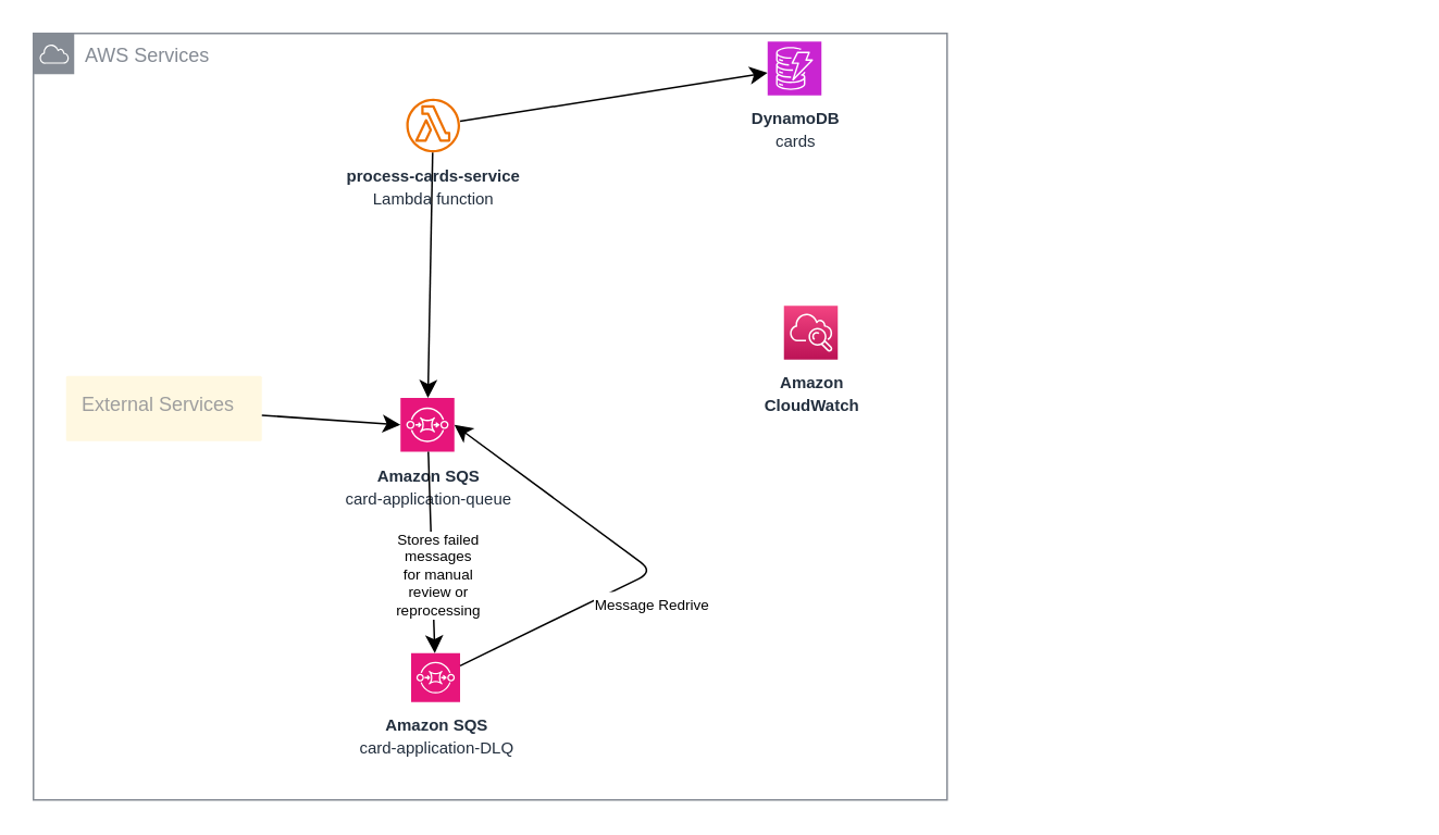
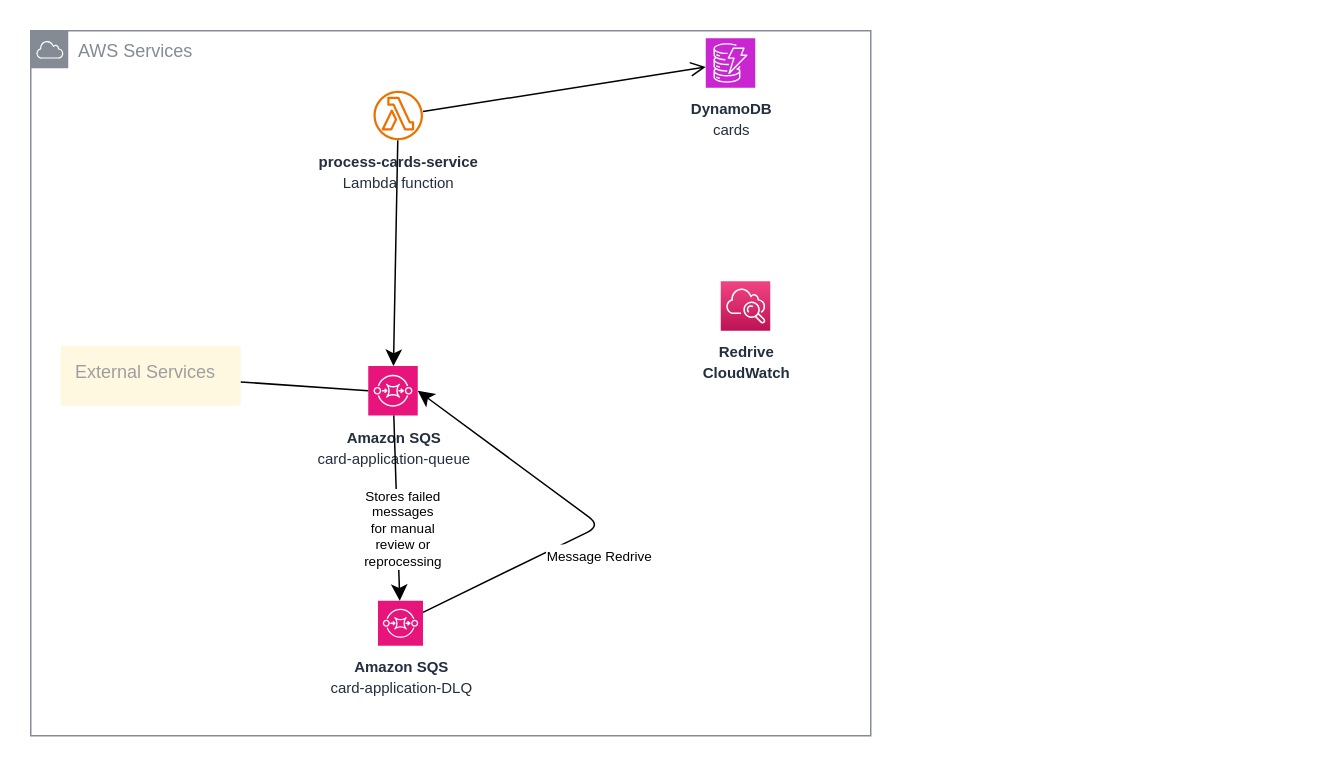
  <mxCell id="0" />
  <mxCell id="1" parent="0" />
  <mxCell id="2" value="AWS Services" style="sketch=0;outlineConnect=0;gradientColor=none;html=1;whiteSpace=wrap;fontSize=12;fontStyle=0;shape=mxgraph.aws4.group;grIcon=mxgraph.aws4.group_aws_cloud;strokeColor=#858B94;fillColor=none;verticalAlign=top;align=left;spacingLeft=30;fontColor=#858B94;dashed=0;" vertex="1" parent="1"><mxGeometry x="20" y="20" width="560" height="470" as="geometry" /></mxCell>
  <mxCell id="3" style="edgeStyle=none;curved=1;rounded=0;orthogonalLoop=1;jettySize=auto;html=1;fontSize=12;startSize=8;endSize=8;" edge="1" parent="1" source="5" target="6"><mxGeometry relative="1" as="geometry" /></mxCell>
- <mxCell id="4" style="edgeStyle=none;curved=1;rounded=0;orthogonalLoop=1;jettySize=auto;html=1;fontSize=12;startSize=8;endSize=8;" edge="1" parent="1" source="5" target="10"><mxGeometry relative="1" as="geometry" /></mxCell>
+ <mxCell id="4" style="edgeStyle=none;curved=1;rounded=0;orthogonalLoop=1;jettySize=auto;html=1;fontSize=12;startSize=8;endSize=8;endArrow=open;" edge="1" parent="1" source="5" target="10"><mxGeometry relative="1" as="geometry" /></mxCell>
  <mxCell id="5" value="&lt;b&gt;&lt;font style=&quot;font-size: 10px;&quot;&gt;process-cards-service&lt;/font&gt;&lt;/b&gt;&lt;div&gt;&lt;font style=&quot;font-size: 10px;&quot;&gt;Lambda function&lt;/font&gt;&lt;/div&gt;" style="sketch=0;outlineConnect=0;fontColor=#232F3E;gradientColor=none;fillColor=#ED7100;strokeColor=none;dashed=0;verticalLabelPosition=bottom;verticalAlign=top;align=center;html=1;fontSize=12;fontStyle=0;aspect=fixed;pointerEvents=1;shape=mxgraph.aws4.lambda_function;" vertex="1" parent="1"><mxGeometry x="248.5" y="60" width="33" height="33" as="geometry" /></mxCell>
  <mxCell id="6" value="&lt;b&gt;&lt;font style=&quot;font-size: 10px;&quot;&gt;Amazon SQS&lt;/font&gt;&lt;/b&gt;&lt;div&gt;&lt;font style=&quot;font-size: 10px;&quot;&gt;card-application-queue&lt;/font&gt;&lt;/div&gt;" style="sketch=0;points=[[0,0,0],[0.25,0,0],[0.5,0,0],[0.75,0,0],[1,0,0],[0,1,0],[0.25,1,0],[0.5,1,0],[0.75,1,0],[1,1,0],[0,0.25,0],[0,0.5,0],[0,0.75,0],[1,0.25,0],[1,0.5,0],[1,0.75,0]];outlineConnect=0;fontColor=#232F3E;fillColor=#E7157B;strokeColor=#ffffff;dashed=0;verticalLabelPosition=bottom;verticalAlign=top;align=center;html=1;fontSize=12;fontStyle=0;aspect=fixed;shape=mxgraph.aws4.resourceIcon;resIcon=mxgraph.aws4.sqs;" vertex="1" parent="1"><mxGeometry x="245" y="243.5" width="33" height="33" as="geometry" /></mxCell>
  <mxCell id="7" value="&lt;b&gt;&lt;font style=&quot;font-size: 10px;&quot;&gt;Amazon SQS&lt;/font&gt;&lt;/b&gt;&lt;div&gt;&lt;font style=&quot;font-size: 10px;&quot;&gt;card-application-DLQ&lt;/font&gt;&lt;/div&gt;" style="sketch=0;points=[[0,0,0],[0.25,0,0],[0.5,0,0],[0.75,0,0],[1,0,0],[0,1,0],[0.25,1,0],[0.5,1,0],[0.75,1,0],[1,1,0],[0,0.25,0],[0,0.5,0],[0,0.75,0],[1,0.25,0],[1,0.5,0],[1,0.75,0]];outlineConnect=0;fontColor=#232F3E;fillColor=#E7157B;strokeColor=#ffffff;dashed=0;verticalLabelPosition=bottom;verticalAlign=top;align=center;html=1;fontSize=12;fontStyle=0;aspect=fixed;shape=mxgraph.aws4.resourceIcon;resIcon=mxgraph.aws4.sqs;" vertex="1" parent="1"><mxGeometry x="251.5" y="400" width="30" height="30" as="geometry" /></mxCell>
  <mxCell id="8" style="edgeStyle=none;curved=1;rounded=0;orthogonalLoop=1;jettySize=auto;html=1;fontSize=12;startSize=8;endSize=8;" edge="1" parent="1" source="6" target="7"><mxGeometry relative="1" as="geometry" /></mxCell>
  <mxCell id="9" value="&lt;span style=&quot;text-align: start; white-space: normal;&quot;&gt;Stores failed messages for manual review or reprocessing&lt;/span&gt;" style="edgeLabel;html=1;align=center;verticalAlign=middle;resizable=0;points=[];fontSize=9;" vertex="1" connectable="0" parent="8"><mxGeometry x="0.024" y="3" relative="1" as="geometry"><mxPoint y="12" as="offset" /></mxGeometry></mxCell>
  <mxCell id="10" value="&lt;b&gt;&lt;font style=&quot;font-size: 10px;&quot;&gt;DynamoDB&lt;/font&gt;&lt;/b&gt;&lt;div&gt;&lt;font style=&quot;font-size: 10px;&quot;&gt;cards&lt;/font&gt;&lt;/div&gt;" style="sketch=0;points=[[0,0,0],[0.25,0,0],[0.5,0,0],[0.75,0,0],[1,0,0],[0,1,0],[0.25,1,0],[0.5,1,0],[0.75,1,0],[1,1,0],[0,0.25,0],[0,0.5,0],[0,0.75,0],[1,0.25,0],[1,0.5,0],[1,0.75,0]];outlineConnect=0;fontColor=#232F3E;fillColor=#C925D1;strokeColor=#ffffff;dashed=0;verticalLabelPosition=bottom;verticalAlign=top;align=center;html=1;fontSize=12;fontStyle=0;aspect=fixed;shape=mxgraph.aws4.resourceIcon;resIcon=mxgraph.aws4.dynamodb;" vertex="1" parent="1"><mxGeometry x="470" y="25" width="33" height="33" as="geometry" /></mxCell>
  <mxCell id="11" style="edgeStyle=none;curved=1;rounded=0;orthogonalLoop=1;jettySize=auto;html=1;exitX=1;exitY=1;exitDx=0;exitDy=0;fontFamily=Helvetica;fontSize=12;fontColor=default;labelBackgroundColor=#ffffff;startSize=8;endSize=8;" edge="1" parent="1"><mxGeometry relative="1" as="geometry"><mxPoint x="859.7" y="421.97" as="sourcePoint" /><mxPoint x="859.7" y="421.97" as="targetPoint" /></mxGeometry></mxCell>
  <mxCell id="12" style="edgeStyle=none;curved=1;rounded=0;orthogonalLoop=1;jettySize=auto;html=1;exitX=0.5;exitY=1;exitDx=0;exitDy=0;fontFamily=Helvetica;fontSize=12;fontColor=default;labelBackgroundColor=#ffffff;startSize=8;endSize=8;" edge="1" parent="1"><mxGeometry relative="1" as="geometry"><mxPoint x="760.7" y="421.97" as="sourcePoint" /><mxPoint x="760.7" y="421.97" as="targetPoint" /></mxGeometry></mxCell>
  <mxCell id="13" value="&lt;font style=&quot;font-size: 9px;&quot;&gt;Message Redrive&lt;/font&gt;" style="edgeStyle=none;curved=0;rounded=1;orthogonalLoop=1;jettySize=auto;html=1;entryX=1;entryY=0.5;entryDx=0;entryDy=0;entryPerimeter=0;fontFamily=Helvetica;fontSize=12;fontColor=default;labelBackgroundColor=#ffffff;startSize=8;endSize=8;" edge="1" parent="1" source="7" target="6"><mxGeometry x="-0.139" y="-18" relative="1" as="geometry"><Array as="points"><mxPoint y="350" x="400" /></Array><mxPoint as="offset" /></mxGeometry></mxCell>
- <mxCell id="14" value="&lt;font style=&quot;font-size: 10px;&quot;&gt;&lt;b&gt;Amazon&lt;br&gt;CloudWatch&lt;/b&gt;&lt;/font&gt;" style="outlineConnect=0;fontColor=#232F3E;gradientColor=#F34482;gradientDirection=north;fillColor=#BC1356;strokeColor=#ffffff;dashed=0;verticalLabelPosition=bottom;verticalAlign=top;align=center;html=1;fontSize=12;fontStyle=0;aspect=fixed;shape=mxgraph.aws4.resourceIcon;resIcon=mxgraph.aws4.cloudwatch;labelBackgroundColor=#ffffff;" vertex="1" parent="1"><mxGeometry x="480" y="187" width="33" height="33" as="geometry" /></mxCell>
+ <mxCell id="14" value="&lt;font style=&quot;font-size: 10px;&quot;&gt;&lt;b&gt;Redrive&lt;br&gt;CloudWatch&lt;/b&gt;&lt;/font&gt;" style="outlineConnect=0;fontColor=#232F3E;gradientColor=#F34482;gradientDirection=north;fillColor=#BC1356;strokeColor=#ffffff;dashed=0;verticalLabelPosition=bottom;verticalAlign=top;align=center;html=1;fontSize=12;fontStyle=0;aspect=fixed;shape=mxgraph.aws4.resourceIcon;resIcon=mxgraph.aws4.cloudwatch;labelBackgroundColor=#ffffff;" vertex="1" parent="1"><mxGeometry x="480" y="187" width="33" height="33" as="geometry" /></mxCell>
  <mxCell id="15" style="edgeStyle=none;curved=1;rounded=0;orthogonalLoop=1;jettySize=auto;html=1;exitX=0.5;exitY=1;exitDx=0;exitDy=0;fontSize=12;startSize=8;endSize=8;" edge="1" parent="1"><mxGeometry relative="1" as="geometry"><mxPoint x="760.7" y="409" as="sourcePoint" /><mxPoint x="760.7" y="409" as="targetPoint" /></mxGeometry></mxCell>
  <mxCell id="16" value="External Services" style="sketch=0;points=[[0,0,0],[0.25,0,0],[0.5,0,0],[0.75,0,0],[1,0,0],[1,0.25,0],[1,0.5,0],[1,0.75,0],[1,1,0],[0.75,1,0],[0.5,1,0],[0.25,1,0],[0,1,0],[0,0.75,0],[0,0.5,0],[0,0.25,0]];rounded=1;absoluteArcSize=1;arcSize=2;html=1;strokeColor=none;gradientColor=none;shadow=0;dashed=0;fontSize=12;fontColor=#9E9E9E;align=left;verticalAlign=top;spacing=10;spacingTop=-4;whiteSpace=wrap;fillColor=#FFF8E1;" vertex="1" parent="1"><mxGeometry x="40" y="230" width="120" height="40" as="geometry" /></mxCell>
- <mxCell id="17" style="edgeStyle=none;curved=1;rounded=0;orthogonalLoop=1;jettySize=auto;html=1;entryX=0;entryY=0.5;entryDx=0;entryDy=0;entryPerimeter=0;fontSize=12;startSize=8;endSize=8;" edge="1" parent="1" source="16" target="6"><mxGeometry relative="1" as="geometry" /></mxCell>
+ <mxCell id="17" style="edgeStyle=none;curved=1;rounded=0;orthogonalLoop=1;jettySize=auto;html=1;entryX=0;entryY=0.5;entryDx=0;entryDy=0;entryPerimeter=0;fontSize=12;startSize=8;endSize=8;endArrow=none;" edge="1" parent="1" source="16" target="6"><mxGeometry relative="1" as="geometry" /></mxCell>
